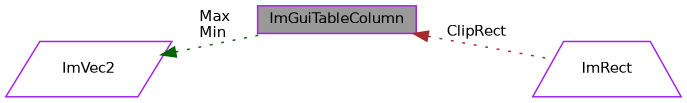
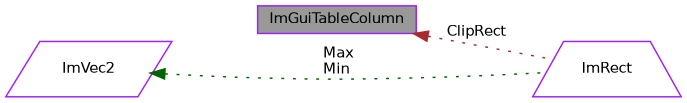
  digraph {
    rankdir=LR
    node [color=purple fillcolor=white fontname=Helvetica fontsize=10 style=filled]
    edge [dir=back fontname=Helvetica fontsize=10 labelfontname=Helvetica labelfontsize=10 style=dotted]
    n1 [fillcolor=grey60 fontcolor=black height=0.2 label=ImGuiTableColumn shape=box width=0.4]
    n2 [height=0.2 label=ImRect shape=trapezium width=0.4]
    n3 [height=0.2 label=ImVec2 shape=parallelogram width=0.4]
    n1 -> n2 [color=brown label=" ClipRect"]
-   n3 -> n1 [color=darkgreen label=" Max\nMin"]
+   n3 -> n2 [color=darkgreen label=" Max\nMin"]
  }
